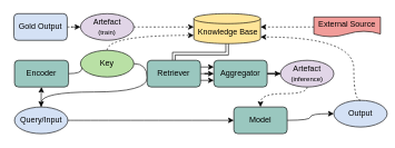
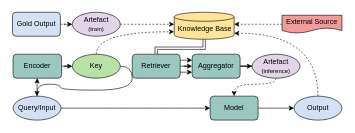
  <mxCell id="0" />
  <mxCell id="1" parent="0" />
  <mxCell id="2" style="edgeStyle=orthogonalEdgeStyle;curved=1;rounded=0;orthogonalLoop=1;jettySize=auto;html=1;entryX=0.5;entryY=0;entryDx=0;entryDy=0;exitX=0.5;exitY=1;exitDx=0;exitDy=0;dashed=1;" parent="1" source="3" target="15" edge="1"><mxGeometry relative="1" as="geometry"><Array as="points"><mxPoint x="460" y="140" /><mxPoint x="390" y="140" /></Array></mxGeometry></mxCell>
  <mxCell id="3" value="&lt;div&gt;Artefact&lt;/div&gt;&lt;div&gt;&lt;font style=&quot;font-size: 10px&quot;&gt;(inference)&lt;/font&gt;&lt;br&gt;&lt;/div&gt;" style="ellipse;whiteSpace=wrap;html=1;fillColor=#E1D5E7;" parent="1" vertex="1"><mxGeometry x="420" y="90" width="80" height="40" as="geometry" /></mxCell>
  <mxCell id="4" style="edgeStyle=orthogonalEdgeStyle;curved=1;rounded=0;orthogonalLoop=1;jettySize=auto;html=1;entryX=0;entryY=0.444;entryDx=0;entryDy=0;entryPerimeter=0;dashed=1;" parent="1" source="5" target="20" edge="1"><mxGeometry relative="1" as="geometry"><mxPoint x="280" y="40" as="targetPoint" /></mxGeometry></mxCell>
  <mxCell id="5" value="&lt;div&gt;Artefact&lt;/div&gt;&lt;div&gt;&lt;font style=&quot;font-size: 10px&quot;&gt;(train)&lt;/font&gt;&lt;br&gt;&lt;/div&gt;" style="ellipse;whiteSpace=wrap;html=1;fillColor=#E1D5E7;" parent="1" vertex="1"><mxGeometry x="120" y="20" width="80" height="40" as="geometry" /></mxCell>
  <mxCell id="6" style="edgeStyle=orthogonalEdgeStyle;curved=1;rounded=0;orthogonalLoop=1;jettySize=auto;html=1;" parent="1" source="7" target="10" edge="1"><mxGeometry relative="1" as="geometry" /></mxCell>
  <mxCell id="7" value="Encoder" style="rounded=1;whiteSpace=wrap;html=1;fillColor=#9AC7BF;" parent="1" vertex="1"><mxGeometry x="21" y="90" width="81" height="40" as="geometry" /></mxCell>
  <mxCell id="8" style="edgeStyle=orthogonalEdgeStyle;curved=1;rounded=0;orthogonalLoop=1;jettySize=auto;html=1;dashed=1;exitX=0.5;exitY=0;exitDx=0;exitDy=0;entryX=-0.001;entryY=0.722;entryDx=0;entryDy=0;entryPerimeter=0;" parent="1" source="10" target="20" edge="1"><mxGeometry relative="1" as="geometry"><mxPoint x="220" y="90" as="sourcePoint" /><mxPoint x="289" y="48" as="targetPoint" /><Array as="points"><mxPoint x="160" y="53" /></Array></mxGeometry></mxCell>
  <mxCell id="9" style="edgeStyle=orthogonalEdgeStyle;curved=1;rounded=0;orthogonalLoop=1;jettySize=auto;html=1;exitX=1;exitY=0.5;exitDx=0;exitDy=0;" parent="1" source="10" target="13" edge="1"><mxGeometry relative="1" as="geometry" /></mxCell>
- <mxCell id="10" value="Key" style="ellipse;whiteSpace=wrap;html=1;fillColor=#B9E0A5;" parent="1" vertex="1"><mxGeometry x="120" y="75" width="80" height="40" as="geometry" /></mxCell>
+ <mxCell id="10" value="Key" style="ellipse;whiteSpace=wrap;html=1;fillColor=#B9E0A5;" parent="1" vertex="1"><mxGeometry x="120" y="90" width="80" height="40" as="geometry" /></mxCell>
  <mxCell id="11" style="edgeStyle=orthogonalEdgeStyle;curved=1;rounded=0;orthogonalLoop=1;jettySize=auto;html=1;entryX=0;entryY=0.5;entryDx=0;entryDy=0;" parent="1" source="13" target="15" edge="1"><mxGeometry relative="1" as="geometry" /></mxCell>
  <mxCell id="12" style="edgeStyle=orthogonalEdgeStyle;curved=1;rounded=0;orthogonalLoop=1;jettySize=auto;html=1;" parent="1" source="13" target="7" edge="1"><mxGeometry relative="1" as="geometry" /></mxCell>
  <mxCell id="13" value="Query/Input" style="ellipse;whiteSpace=wrap;html=1;fillColor=#D4E1F5;" parent="1" vertex="1"><mxGeometry x="21" y="160" width="80" height="40" as="geometry" /></mxCell>
  <mxCell id="14" style="edgeStyle=orthogonalEdgeStyle;curved=1;rounded=0;orthogonalLoop=1;jettySize=auto;html=1;" parent="1" source="15" target="16" edge="1"><mxGeometry relative="1" as="geometry" /></mxCell>
  <mxCell id="15" value="Model" style="rounded=1;whiteSpace=wrap;html=1;fillColor=#9AC7BF;" parent="1" vertex="1"><mxGeometry x="350" y="160" width="80" height="40" as="geometry" /></mxCell>
- <mxCell id="16" value="Output" style="ellipse;whiteSpace=wrap;html=1;fillColor=#D4E1F5;" parent="1" vertex="1"><mxGeometry x="500" y="150" width="80" height="40" as="geometry" /></mxCell>
+ <mxCell id="16" value="Output" style="ellipse;whiteSpace=wrap;html=1;fillColor=#D4E1F5;" parent="1" vertex="1"><mxGeometry x="490" y="160" width="80" height="40" as="geometry" /></mxCell>
  <mxCell id="17" style="edgeStyle=orthogonalEdgeStyle;curved=1;rounded=0;orthogonalLoop=1;jettySize=auto;html=1;entryX=0;entryY=0.5;entryDx=0;entryDy=0;dashed=1;" parent="1" source="18" target="5" edge="1"><mxGeometry relative="1" as="geometry" /></mxCell>
  <mxCell id="18" value="Gold Output" style="whiteSpace=wrap;html=1;fillColor=#D4E1F5;rounded=1;" parent="1" vertex="1"><mxGeometry x="20" y="20" width="80" height="40" as="geometry" /></mxCell>
  <mxCell id="19" style="edgeStyle=orthogonalEdgeStyle;curved=1;rounded=0;orthogonalLoop=1;jettySize=auto;html=1;entryX=0.5;entryY=0;entryDx=0;entryDy=0;shape=link;" parent="1" source="20" target="24" edge="1"><mxGeometry relative="1" as="geometry"><Array as="points"><mxPoint x="340" y="80" /><mxPoint x="260" y="80" /></Array></mxGeometry></mxCell>
  <mxCell id="20" value="&lt;font style=&quot;font-size: 12px&quot;&gt;&lt;font style=&quot;font-size: 9px&quot;&gt;&amp;nbsp;&lt;/font&gt;K&lt;/font&gt;nowledge Base&lt;font style=&quot;font-size: 24px&quot;&gt; &lt;/font&gt;" style="strokeWidth=1;html=1;shape=mxgraph.flowchart.database;whiteSpace=wrap;fillColor=#FFE599;" parent="1" vertex="1"><mxGeometry x="290" y="20" width="100" height="45" as="geometry" /></mxCell>
  <mxCell id="21" style="edgeStyle=orthogonalEdgeStyle;curved=1;rounded=0;orthogonalLoop=1;jettySize=auto;html=1;entryX=0;entryY=0.5;entryDx=0;entryDy=0;" parent="1" source="24" target="28" edge="1"><mxGeometry relative="1" as="geometry"><mxPoint x="350" y="110" as="targetPoint" /></mxGeometry></mxCell>
  <mxCell id="22" style="edgeStyle=orthogonalEdgeStyle;rounded=0;orthogonalLoop=1;jettySize=auto;html=1;exitX=1;exitY=0.25;exitDx=0;exitDy=0;entryX=0;entryY=0.25;entryDx=0;entryDy=0;" parent="1" source="24" target="28" edge="1"><mxGeometry relative="1" as="geometry" /></mxCell>
  <mxCell id="23" style="edgeStyle=orthogonalEdgeStyle;rounded=0;orthogonalLoop=1;jettySize=auto;html=1;exitX=1;exitY=0.75;exitDx=0;exitDy=0;entryX=0;entryY=0.75;entryDx=0;entryDy=0;" parent="1" source="24" target="28" edge="1"><mxGeometry relative="1" as="geometry" /></mxCell>
  <mxCell id="24" value="Retriever" style="rounded=1;whiteSpace=wrap;html=1;fillColor=#9AC7BF;" parent="1" vertex="1"><mxGeometry x="220" y="90" width="80" height="40" as="geometry" /></mxCell>
  <mxCell id="25" style="edgeStyle=orthogonalEdgeStyle;curved=1;rounded=0;orthogonalLoop=1;jettySize=auto;html=1;entryX=1;entryY=0.444;entryDx=0;entryDy=0;entryPerimeter=0;dashed=1;" parent="1" source="26" target="20" edge="1"><mxGeometry relative="1" as="geometry" /></mxCell>
  <mxCell id="26" value="External Source" style="shape=document;whiteSpace=wrap;html=1;boundedLbl=1;fillColor=#F19C99;" parent="1" vertex="1"><mxGeometry x="470" y="25" width="100" height="30" as="geometry" /></mxCell>
  <mxCell id="27" style="edgeStyle=orthogonalEdgeStyle;rounded=0;orthogonalLoop=1;jettySize=auto;html=1;entryX=0;entryY=0.5;entryDx=0;entryDy=0;" parent="1" source="28" target="3" edge="1"><mxGeometry relative="1" as="geometry" /></mxCell>
  <mxCell id="28" value="Aggregator" style="rounded=1;whiteSpace=wrap;html=1;fillColor=#9AC7BF;" parent="1" vertex="1"><mxGeometry x="320" y="90" width="80" height="40" as="geometry" /></mxCell>
  <mxCell id="29" style="edgeStyle=orthogonalEdgeStyle;curved=1;rounded=0;orthogonalLoop=1;jettySize=auto;html=1;entryX=1;entryY=0.444;entryDx=0;entryDy=0;entryPerimeter=0;dashed=1;exitX=0.5;exitY=0;exitDx=0;exitDy=0;" edge="1" parent="1" source="16"><mxGeometry relative="1" as="geometry"><mxPoint x="470" y="55" as="sourcePoint" /><mxPoint x="390" y="55" as="targetPoint" /><Array as="points"><mxPoint x="530" y="55" /></Array></mxGeometry></mxCell>
